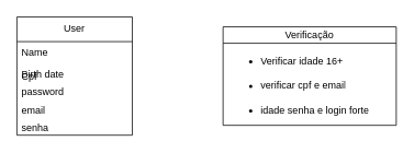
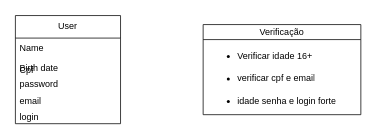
  <mxCell id="0" />
  <mxCell id="1" parent="0" />
  <mxCell id="2" value="User" style="swimlane;fontStyle=0;childLayout=stackLayout;horizontal=1;startSize=30;horizontalStack=0;resizeParent=1;resizeParentMax=0;resizeLast=0;collapsible=1;marginBottom=0;whiteSpace=wrap;html=1;" vertex="1" parent="1"><mxGeometry x="20" y="20" width="140" height="144" as="geometry" /></mxCell>
  <mxCell id="3" value="Name" style="text;align=left;verticalAlign=top;spacingLeft=4;spacingRight=4;overflow=hidden;rotatable=0;points=[[0,0.5],[1,0.5]];portConstraint=eastwest;" parent="2" vertex="1"><mxGeometry y="30" width="140" height="26" as="geometry" /></mxCell>
  <mxCell id="4" value="Birth date" style="text;align=left;verticalAlign=top;spacingLeft=4;spacingRight=4;overflow=hidden;rotatable=0;points=[[0,0.5],[1,0.5]];portConstraint=eastwest;rounded=0;shadow=0;html=0;" parent="2" vertex="1"><mxGeometry y="56" width="140" height="22" as="geometry" /></mxCell>
  <mxCell id="5" value="password" style="text;align=left;verticalAlign=top;spacingLeft=4;spacingRight=4;overflow=hidden;rotatable=0;points=[[0,0.5],[1,0.5]];portConstraint=eastwest;rounded=0;shadow=0;html=0;" vertex="1" parent="2"><mxGeometry y="78" width="140" height="22" as="geometry" /></mxCell>
  <mxCell id="6" value="email" style="text;align=left;verticalAlign=top;spacingLeft=4;spacingRight=4;overflow=hidden;rotatable=0;points=[[0,0.5],[1,0.5]];portConstraint=eastwest;rounded=0;shadow=0;html=0;" vertex="1" parent="2"><mxGeometry y="100" width="140" height="22" as="geometry" /></mxCell>
- <mxCell id="7" value="senha" style="text;align=left;verticalAlign=top;spacingLeft=4;spacingRight=4;overflow=hidden;rotatable=0;points=[[0,0.5],[1,0.5]];portConstraint=eastwest;rounded=0;shadow=0;html=0;" vertex="1" parent="2"><mxGeometry y="122" width="140" height="22" as="geometry" /></mxCell>
+ <mxCell id="7" value="login" style="text;align=left;verticalAlign=top;spacingLeft=4;spacingRight=4;overflow=hidden;rotatable=0;points=[[0,0.5],[1,0.5]];portConstraint=eastwest;rounded=0;shadow=0;html=0;" vertex="1" parent="2"><mxGeometry y="122" width="140" height="22" as="geometry" /></mxCell>
  <mxCell id="8" value="Cpf" style="text;align=left;verticalAlign=top;spacingLeft=4;spacingRight=4;overflow=hidden;rotatable=0;points=[[0,0.5],[1,0.5]];portConstraint=eastwest;rounded=0;shadow=0;html=0;" parent="1" vertex="1"><mxGeometry x="20" y="79" width="140" height="26" as="geometry" /></mxCell>
  <mxCell id="9" value="Verificação" style="swimlane;fontStyle=0;childLayout=stackLayout;horizontal=1;startSize=20;horizontalStack=0;resizeParent=1;resizeParentMax=0;resizeLast=0;collapsible=1;marginBottom=0;whiteSpace=wrap;html=1;" vertex="1" parent="1"><mxGeometry x="270" y="32" width="210" height="120" as="geometry" /></mxCell>
  <mxCell id="10" value="&lt;ul&gt;&lt;li&gt;Verificar idade 16+&lt;/li&gt;&lt;/ul&gt;" style="text;strokeColor=none;fillColor=none;align=left;verticalAlign=middle;spacingLeft=4;spacingRight=4;overflow=hidden;points=[[0,0.5],[1,0.5]];portConstraint=eastwest;rotatable=0;whiteSpace=wrap;html=1;" vertex="1" parent="9"><mxGeometry y="20" width="210" height="30" as="geometry" /></mxCell>
  <mxCell id="11" value="&lt;ul&gt;&lt;li&gt;verificar cpf e email&lt;/li&gt;&lt;/ul&gt;" style="text;strokeColor=none;fillColor=none;align=left;verticalAlign=middle;spacingLeft=4;spacingRight=4;overflow=hidden;points=[[0,0.5],[1,0.5]];portConstraint=eastwest;rotatable=0;whiteSpace=wrap;html=1;" vertex="1" parent="9"><mxGeometry y="50" width="210" height="30" as="geometry" /></mxCell>
  <mxCell id="12" value="&lt;ul&gt;&lt;li&gt;idade senha e login forte&lt;/li&gt;&lt;/ul&gt;" style="text;strokeColor=none;fillColor=none;align=left;verticalAlign=middle;spacingLeft=4;spacingRight=4;overflow=hidden;points=[[0,0.5],[1,0.5]];portConstraint=eastwest;rotatable=0;whiteSpace=wrap;html=1;" vertex="1" parent="9"><mxGeometry y="80" width="210" height="40" as="geometry" /></mxCell>
